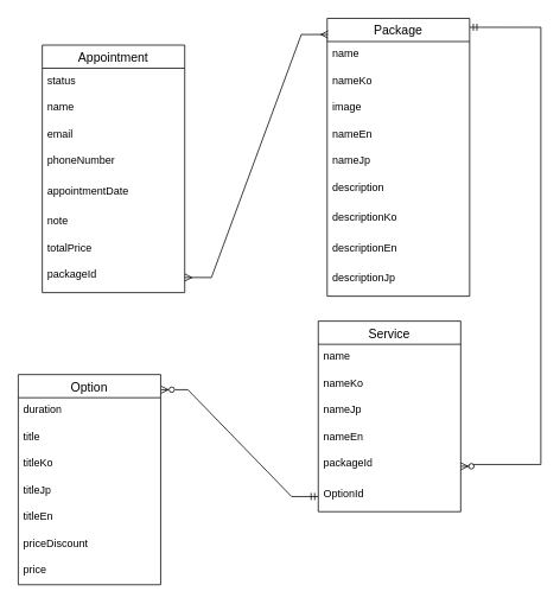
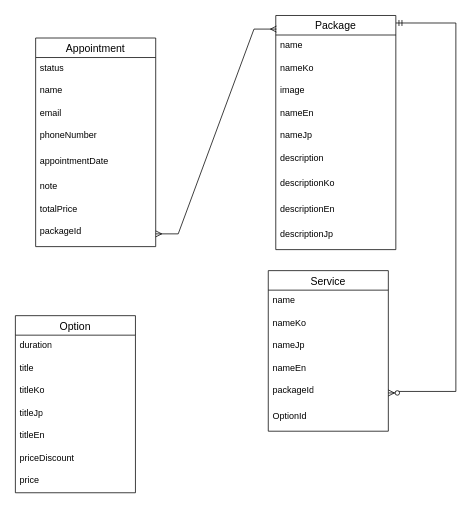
  <mxCell id="0" />
  <mxCell id="1" parent="0" />
  <mxCell id="2" value="Service" style="swimlane;fontStyle=0;childLayout=stackLayout;horizontal=1;startSize=26;horizontalStack=0;resizeParent=1;resizeParentMax=0;resizeLast=0;collapsible=1;marginBottom=0;align=center;fontSize=14;" parent="1" vertex="1"><mxGeometry x="357" y="360" width="160" height="214" as="geometry" /></mxCell>
  <mxCell id="3" value="name" style="text;strokeColor=none;fillColor=none;spacingLeft=4;spacingRight=4;overflow=hidden;rotatable=0;points=[[0,0.5],[1,0.5]];portConstraint=eastwest;fontSize=12;whiteSpace=wrap;html=1;" parent="2" vertex="1"><mxGeometry y="26" width="160" height="30" as="geometry" /></mxCell>
  <mxCell id="4" value="nameKo" style="text;strokeColor=none;fillColor=none;spacingLeft=4;spacingRight=4;overflow=hidden;rotatable=0;points=[[0,0.5],[1,0.5]];portConstraint=eastwest;fontSize=12;whiteSpace=wrap;html=1;" parent="2" vertex="1"><mxGeometry y="56" width="160" height="30" as="geometry" /></mxCell>
  <mxCell id="5" value="nameJp" style="text;strokeColor=none;fillColor=none;spacingLeft=4;spacingRight=4;overflow=hidden;rotatable=0;points=[[0,0.5],[1,0.5]];portConstraint=eastwest;fontSize=12;whiteSpace=wrap;html=1;" parent="2" vertex="1"><mxGeometry y="86" width="160" height="30" as="geometry" /></mxCell>
  <mxCell id="6" value="nameEn" style="text;strokeColor=none;fillColor=none;spacingLeft=4;spacingRight=4;overflow=hidden;rotatable=0;points=[[0,0.5],[1,0.5]];portConstraint=eastwest;fontSize=12;whiteSpace=wrap;html=1;" parent="2" vertex="1"><mxGeometry y="116" width="160" height="30" as="geometry" /></mxCell>
  <mxCell id="7" value="packageId&lt;div&gt;&lt;br&gt;&lt;/div&gt;" style="text;strokeColor=none;fillColor=none;spacingLeft=4;spacingRight=4;overflow=hidden;rotatable=0;points=[[0,0.5],[1,0.5]];portConstraint=eastwest;fontSize=12;whiteSpace=wrap;html=1;" parent="2" vertex="1"><mxGeometry y="146" width="160" height="34" as="geometry" /></mxCell>
  <mxCell id="8" value="&lt;div&gt;OptionId&lt;/div&gt;" style="text;strokeColor=none;fillColor=none;spacingLeft=4;spacingRight=4;overflow=hidden;rotatable=0;points=[[0,0.5],[1,0.5]];portConstraint=eastwest;fontSize=12;whiteSpace=wrap;html=1;" parent="2" vertex="1"><mxGeometry y="180" width="160" height="34" as="geometry" /></mxCell>
  <mxCell id="9" value="Package" style="swimlane;fontStyle=0;childLayout=stackLayout;horizontal=1;startSize=26;horizontalStack=0;resizeParent=1;resizeParentMax=0;resizeLast=0;collapsible=1;marginBottom=0;align=center;fontSize=14;" parent="1" vertex="1"><mxGeometry x="367" y="20" width="160" height="312" as="geometry" /></mxCell>
  <mxCell id="10" value="name" style="text;strokeColor=none;fillColor=none;spacingLeft=4;spacingRight=4;overflow=hidden;rotatable=0;points=[[0,0.5],[1,0.5]];portConstraint=eastwest;fontSize=12;whiteSpace=wrap;html=1;" parent="9" vertex="1"><mxGeometry y="26" width="160" height="30" as="geometry" /></mxCell>
  <mxCell id="11" value="nameKo" style="text;strokeColor=none;fillColor=none;spacingLeft=4;spacingRight=4;overflow=hidden;rotatable=0;points=[[0,0.5],[1,0.5]];portConstraint=eastwest;fontSize=12;whiteSpace=wrap;html=1;" parent="9" vertex="1"><mxGeometry y="56" width="160" height="30" as="geometry" /></mxCell>
  <mxCell id="12" value="image" style="text;strokeColor=none;fillColor=none;spacingLeft=4;spacingRight=4;overflow=hidden;rotatable=0;points=[[0,0.5],[1,0.5]];portConstraint=eastwest;fontSize=12;whiteSpace=wrap;html=1;" parent="9" vertex="1"><mxGeometry y="86" width="160" height="30" as="geometry" /></mxCell>
  <mxCell id="13" value="nameEn" style="text;strokeColor=none;fillColor=none;spacingLeft=4;spacingRight=4;overflow=hidden;rotatable=0;points=[[0,0.5],[1,0.5]];portConstraint=eastwest;fontSize=12;whiteSpace=wrap;html=1;" parent="9" vertex="1"><mxGeometry y="116" width="160" height="30" as="geometry" /></mxCell>
  <mxCell id="14" value="nameJp" style="text;strokeColor=none;fillColor=none;spacingLeft=4;spacingRight=4;overflow=hidden;rotatable=0;points=[[0,0.5],[1,0.5]];portConstraint=eastwest;fontSize=12;whiteSpace=wrap;html=1;" parent="9" vertex="1"><mxGeometry y="146" width="160" height="30" as="geometry" /></mxCell>
  <mxCell id="15" value="description" style="text;strokeColor=none;fillColor=none;spacingLeft=4;spacingRight=4;overflow=hidden;rotatable=0;points=[[0,0.5],[1,0.5]];portConstraint=eastwest;fontSize=12;whiteSpace=wrap;html=1;" parent="9" vertex="1"><mxGeometry y="176" width="160" height="34" as="geometry" /></mxCell>
  <mxCell id="16" value="descriptionKo" style="text;strokeColor=none;fillColor=none;spacingLeft=4;spacingRight=4;overflow=hidden;rotatable=0;points=[[0,0.5],[1,0.5]];portConstraint=eastwest;fontSize=12;whiteSpace=wrap;html=1;" parent="9" vertex="1"><mxGeometry y="210" width="160" height="34" as="geometry" /></mxCell>
  <mxCell id="17" value="descriptionEn" style="text;strokeColor=none;fillColor=none;spacingLeft=4;spacingRight=4;overflow=hidden;rotatable=0;points=[[0,0.5],[1,0.5]];portConstraint=eastwest;fontSize=12;whiteSpace=wrap;html=1;" parent="9" vertex="1"><mxGeometry y="244" width="160" height="34" as="geometry" /></mxCell>
  <mxCell id="18" value="descriptionJp" style="text;strokeColor=none;fillColor=none;spacingLeft=4;spacingRight=4;overflow=hidden;rotatable=0;points=[[0,0.5],[1,0.5]];portConstraint=eastwest;fontSize=12;whiteSpace=wrap;html=1;" parent="9" vertex="1"><mxGeometry y="278" width="160" height="34" as="geometry" /></mxCell>
  <mxCell id="19" value="Appointment" style="swimlane;fontStyle=0;childLayout=stackLayout;horizontal=1;startSize=26;horizontalStack=0;resizeParent=1;resizeParentMax=0;resizeLast=0;collapsible=1;marginBottom=0;align=center;fontSize=14;" parent="1" vertex="1"><mxGeometry x="47" y="50" width="160" height="278" as="geometry" /></mxCell>
  <mxCell id="20" value="status" style="text;strokeColor=none;fillColor=none;spacingLeft=4;spacingRight=4;overflow=hidden;rotatable=0;points=[[0,0.5],[1,0.5]];portConstraint=eastwest;fontSize=12;whiteSpace=wrap;html=1;" parent="19" vertex="1"><mxGeometry y="26" width="160" height="30" as="geometry" /></mxCell>
  <mxCell id="21" value="name" style="text;strokeColor=none;fillColor=none;spacingLeft=4;spacingRight=4;overflow=hidden;rotatable=0;points=[[0,0.5],[1,0.5]];portConstraint=eastwest;fontSize=12;whiteSpace=wrap;html=1;" parent="19" vertex="1"><mxGeometry y="56" width="160" height="30" as="geometry" /></mxCell>
  <mxCell id="22" value="email" style="text;strokeColor=none;fillColor=none;spacingLeft=4;spacingRight=4;overflow=hidden;rotatable=0;points=[[0,0.5],[1,0.5]];portConstraint=eastwest;fontSize=12;whiteSpace=wrap;html=1;" parent="19" vertex="1"><mxGeometry y="86" width="160" height="30" as="geometry" /></mxCell>
  <mxCell id="23" value="phoneNumber" style="text;strokeColor=none;fillColor=none;spacingLeft=4;spacingRight=4;overflow=hidden;rotatable=0;points=[[0,0.5],[1,0.5]];portConstraint=eastwest;fontSize=12;whiteSpace=wrap;html=1;" parent="19" vertex="1"><mxGeometry y="116" width="160" height="34" as="geometry" /></mxCell>
  <mxCell id="24" value="appointmentDate" style="text;strokeColor=none;fillColor=none;spacingLeft=4;spacingRight=4;overflow=hidden;rotatable=0;points=[[0,0.5],[1,0.5]];portConstraint=eastwest;fontSize=12;whiteSpace=wrap;html=1;" parent="19" vertex="1"><mxGeometry y="150" width="160" height="34" as="geometry" /></mxCell>
  <mxCell id="25" value="note" style="text;strokeColor=none;fillColor=none;spacingLeft=4;spacingRight=4;overflow=hidden;rotatable=0;points=[[0,0.5],[1,0.5]];portConstraint=eastwest;fontSize=12;whiteSpace=wrap;html=1;" parent="19" vertex="1"><mxGeometry y="184" width="160" height="30" as="geometry" /></mxCell>
  <mxCell id="26" value="totalPrice" style="text;strokeColor=none;fillColor=none;spacingLeft=4;spacingRight=4;overflow=hidden;rotatable=0;points=[[0,0.5],[1,0.5]];portConstraint=eastwest;fontSize=12;whiteSpace=wrap;html=1;" parent="19" vertex="1"><mxGeometry y="214" width="160" height="30" as="geometry" /></mxCell>
  <mxCell id="27" value="packageId" style="text;strokeColor=none;fillColor=none;spacingLeft=4;spacingRight=4;overflow=hidden;rotatable=0;points=[[0,0.5],[1,0.5]];portConstraint=eastwest;fontSize=12;whiteSpace=wrap;html=1;" vertex="1" parent="19"><mxGeometry y="244" width="160" height="34" as="geometry" /></mxCell>
  <mxCell id="28" value="Option" style="swimlane;fontStyle=0;childLayout=stackLayout;horizontal=1;startSize=26;horizontalStack=0;resizeParent=1;resizeParentMax=0;resizeLast=0;collapsible=1;marginBottom=0;align=center;fontSize=14;" parent="1" vertex="1"><mxGeometry x="20" y="420" width="160" height="236" as="geometry" /></mxCell>
  <mxCell id="29" value="duration" style="text;strokeColor=none;fillColor=none;spacingLeft=4;spacingRight=4;overflow=hidden;rotatable=0;points=[[0,0.5],[1,0.5]];portConstraint=eastwest;fontSize=12;whiteSpace=wrap;html=1;" parent="28" vertex="1"><mxGeometry y="26" width="160" height="30" as="geometry" /></mxCell>
  <mxCell id="30" value="title" style="text;strokeColor=none;fillColor=none;spacingLeft=4;spacingRight=4;overflow=hidden;rotatable=0;points=[[0,0.5],[1,0.5]];portConstraint=eastwest;fontSize=12;whiteSpace=wrap;html=1;" parent="28" vertex="1"><mxGeometry y="56" width="160" height="30" as="geometry" /></mxCell>
  <mxCell id="31" value="titleKo" style="text;strokeColor=none;fillColor=none;spacingLeft=4;spacingRight=4;overflow=hidden;rotatable=0;points=[[0,0.5],[1,0.5]];portConstraint=eastwest;fontSize=12;whiteSpace=wrap;html=1;" parent="28" vertex="1"><mxGeometry y="86" width="160" height="30" as="geometry" /></mxCell>
  <mxCell id="32" value="titleJp" style="text;strokeColor=none;fillColor=none;spacingLeft=4;spacingRight=4;overflow=hidden;rotatable=0;points=[[0,0.5],[1,0.5]];portConstraint=eastwest;fontSize=12;whiteSpace=wrap;html=1;" parent="28" vertex="1"><mxGeometry y="116" width="160" height="30" as="geometry" /></mxCell>
  <mxCell id="33" value="titleEn" style="text;strokeColor=none;fillColor=none;spacingLeft=4;spacingRight=4;overflow=hidden;rotatable=0;points=[[0,0.5],[1,0.5]];portConstraint=eastwest;fontSize=12;whiteSpace=wrap;html=1;" parent="28" vertex="1"><mxGeometry y="146" width="160" height="30" as="geometry" /></mxCell>
  <mxCell id="34" value="priceDiscount" style="text;strokeColor=none;fillColor=none;spacingLeft=4;spacingRight=4;overflow=hidden;rotatable=0;points=[[0,0.5],[1,0.5]];portConstraint=eastwest;fontSize=12;whiteSpace=wrap;html=1;" parent="28" vertex="1"><mxGeometry y="176" width="160" height="30" as="geometry" /></mxCell>
  <mxCell id="35" value="price" style="text;strokeColor=none;fillColor=none;spacingLeft=4;spacingRight=4;overflow=hidden;rotatable=0;points=[[0,0.5],[1,0.5]];portConstraint=eastwest;fontSize=12;whiteSpace=wrap;html=1;" parent="28" vertex="1"><mxGeometry y="206" width="160" height="30" as="geometry" /></mxCell>
  <mxCell id="36" value="" style="edgeStyle=orthogonalEdgeStyle;fontSize=12;html=1;endArrow=ERzeroToMany;startArrow=ERmandOne;rounded=0;entryX=1;entryY=0.5;entryDx=0;entryDy=0;exitX=1.001;exitY=0.032;exitDx=0;exitDy=0;exitPerimeter=0;startFill=0;" parent="1" source="9" target="7" edge="1"><mxGeometry width="100" height="100" relative="1" as="geometry"><mxPoint x="599.08" y="30" as="sourcePoint" /><mxPoint x="597" y="520.52" as="targetPoint" /><Array as="points"><mxPoint x="607" y="30" /><mxPoint x="607" y="521" /><mxPoint x="527" y="521" /><mxPoint x="527" y="523" /></Array></mxGeometry></mxCell>
- <mxCell id="37" value="" style="edgeStyle=entityRelationEdgeStyle;fontSize=12;html=1;endArrow=ERmandOne;startArrow=ERzeroToMany;rounded=0;entryX=0;entryY=0.5;entryDx=0;entryDy=0;exitX=1.003;exitY=0.072;exitDx=0;exitDy=0;exitPerimeter=0;startFill=0;endFill=0;" parent="1" source="28" target="8" edge="1"><mxGeometry width="100" height="100" relative="1" as="geometry"><mxPoint x="247" y="670" as="sourcePoint" /><mxPoint x="347" y="570" as="targetPoint" /><Array as="points"><mxPoint x="367" y="557" /><mxPoint x="357" y="570" /></Array></mxGeometry></mxCell>
  <mxCell id="38" value="" style="edgeStyle=entityRelationEdgeStyle;fontSize=12;html=1;endArrow=ERmany;startArrow=ERmany;rounded=0;entryX=0.006;entryY=0.058;entryDx=0;entryDy=0;entryPerimeter=0;exitX=1;exitY=0.5;exitDx=0;exitDy=0;" edge="1" parent="1" source="27" target="9"><mxGeometry width="100" height="100" relative="1" as="geometry"><mxPoint x="180" y="340" as="sourcePoint" /><mxPoint x="280" y="240" as="targetPoint" /></mxGeometry></mxCell>
